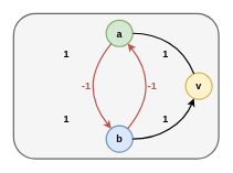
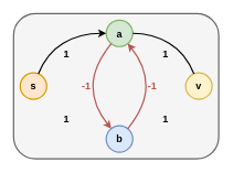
  <mxCell id="0" />
  <mxCell id="1" parent="0" />
  <mxCell id="2" value="" style="rounded=1;whiteSpace=wrap;html=1;fontSize=15;fontColor=#333333;strokeWidth=2;fillColor=#f5f5f5;strokeColor=#666666;" vertex="1" parent="1"><mxGeometry x="20" y="20" width="310" height="220" as="geometry" /></mxCell>
+ <mxCell id="3" value="s" style="ellipse;whiteSpace=wrap;html=1;aspect=fixed;fillColor=#ffe6cc;strokeColor=#d79b00;strokeWidth=2;fontSize=15;fontStyle=1" vertex="1" parent="1"><mxGeometry x="30" y="110" width="40" height="40" as="geometry" /></mxCell>
  <mxCell id="4" value="a" style="ellipse;whiteSpace=wrap;html=1;aspect=fixed;fillColor=#d5e8d4;strokeColor=#82b366;strokeWidth=2;fontSize=15;fontStyle=1" vertex="1" parent="1"><mxGeometry x="160" y="30" width="40" height="40" as="geometry" /></mxCell>
  <mxCell id="5" value="v" style="ellipse;whiteSpace=wrap;html=1;aspect=fixed;fillColor=#fff2cc;strokeColor=#d6b656;strokeWidth=2;fontSize=15;fontStyle=1" vertex="1" parent="1"><mxGeometry x="280" y="110" width="40" height="40" as="geometry" /></mxCell>
  <mxCell id="6" value="b" style="ellipse;whiteSpace=wrap;html=1;aspect=fixed;fillColor=#dae8fc;strokeColor=#6c8ebf;strokeWidth=2;fontSize=15;fontStyle=1" vertex="1" parent="1"><mxGeometry x="160" y="190" width="40" height="40" as="geometry" /></mxCell>
  <mxCell id="7" value="" style="curved=1;endArrow=classic;html=1;rounded=0;strokeWidth=2;fillColor=#f8cecc;strokeColor=#b85450;" edge="1" parent="1" source="6" target="4"><mxGeometry width="50" height="50" relative="1" as="geometry"><mxPoint x="10" y="370" as="sourcePoint" /><mxPoint x="60" y="320" as="targetPoint" /><Array as="points"><mxPoint x="220" y="160" /><mxPoint x="220" y="100" /></Array></mxGeometry></mxCell>
  <mxCell id="8" value="" style="curved=1;endArrow=classic;html=1;rounded=0;strokeWidth=2;fillColor=#f8cecc;strokeColor=#b85450;" edge="1" parent="1" source="4" target="6"><mxGeometry width="50" height="50" relative="1" as="geometry"><mxPoint x="90" y="390" as="sourcePoint" /><mxPoint x="140" y="340" as="targetPoint" /><Array as="points"><mxPoint x="140" y="100" /><mxPoint x="140" y="160" /></Array></mxGeometry></mxCell>
- <mxCell id="10" value="" style="curved=1;endArrow=classic;html=1;rounded=0;strokeWidth=2;" edge="1" parent="1" source="6" target="5"><mxGeometry width="50" height="50" relative="1" as="geometry"><mxPoint x="160" y="360" as="sourcePoint" /><mxPoint x="210" y="310" as="targetPoint" /><Array as="points"><mxPoint x="230" y="210" /><mxPoint x="280" y="180" /></Array></mxGeometry></mxCell>
+ <mxCell id="9" value="" style="curved=1;endArrow=classic;html=1;rounded=0;strokeWidth=2;" edge="1" parent="1" source="3" target="4"><mxGeometry width="50" height="50" relative="1" as="geometry"><mxPoint x="60" y="370" as="sourcePoint" /><mxPoint x="110" y="320" as="targetPoint" /><Array as="points"><mxPoint x="70" y="80" /><mxPoint x="120" y="50" /></Array></mxGeometry></mxCell>
  <mxCell id="11" value="" style="curved=1;endArrow=none;html=1;rounded=0;strokeWidth=2;" edge="1" parent="1" source="4" target="5"><mxGeometry width="50" height="50" relative="1" as="geometry"><mxPoint x="280" y="320" as="sourcePoint" /><mxPoint x="330" y="270" as="targetPoint" /><Array as="points"><mxPoint x="230" y="50" /><mxPoint x="280" y="80" /></Array></mxGeometry></mxCell>
  <mxCell id="12" value="1" style="text;html=1;strokeColor=none;fillColor=none;align=center;verticalAlign=middle;whiteSpace=wrap;rounded=0;fontSize=15;fontStyle=1" vertex="1" parent="1"><mxGeometry x="90" y="170" width="20" height="20" as="geometry" /></mxCell>
  <mxCell id="13" value="1" style="text;html=1;strokeColor=none;fillColor=none;align=center;verticalAlign=middle;whiteSpace=wrap;rounded=0;fontSize=15;fontStyle=1" vertex="1" parent="1"><mxGeometry x="90" y="70" width="20" height="20" as="geometry" /></mxCell>
  <mxCell id="14" value="1" style="text;html=1;strokeColor=none;fillColor=none;align=center;verticalAlign=middle;whiteSpace=wrap;rounded=0;fontSize=15;fontStyle=1" vertex="1" parent="1"><mxGeometry x="240" y="170" width="20" height="20" as="geometry" /></mxCell>
  <mxCell id="15" value="1" style="text;html=1;strokeColor=none;fillColor=none;align=center;verticalAlign=middle;whiteSpace=wrap;rounded=0;fontSize=15;fontStyle=1" vertex="1" parent="1"><mxGeometry x="240" y="70" width="20" height="20" as="geometry" /></mxCell>
  <mxCell id="16" value="-1" style="text;html=1;strokeColor=none;fillColor=none;align=center;verticalAlign=middle;whiteSpace=wrap;rounded=0;fontSize=15;fontStyle=1;fontColor=#B85450;" vertex="1" parent="1"><mxGeometry x="120" y="120" width="20" height="20" as="geometry" /></mxCell>
  <mxCell id="17" value="-1" style="text;html=1;strokeColor=none;fillColor=none;align=center;verticalAlign=middle;whiteSpace=wrap;rounded=0;fontSize=15;fontStyle=1;fontColor=#B85450;" vertex="1" parent="1"><mxGeometry x="220" y="120" width="20" height="20" as="geometry" /></mxCell>
